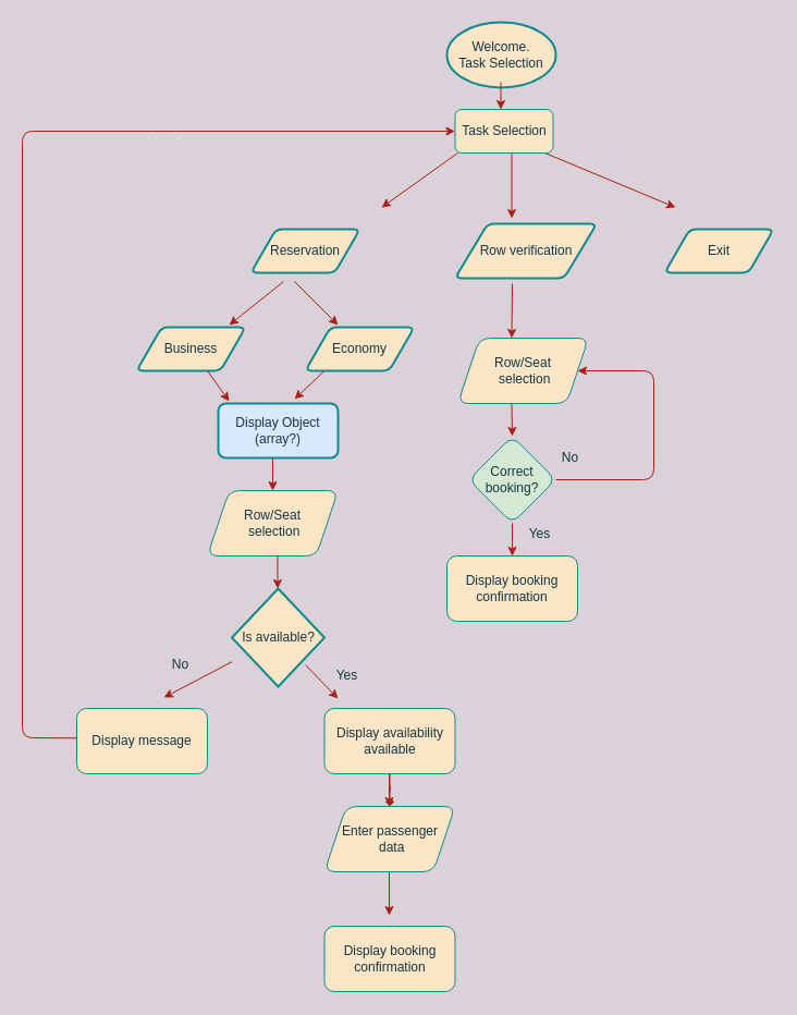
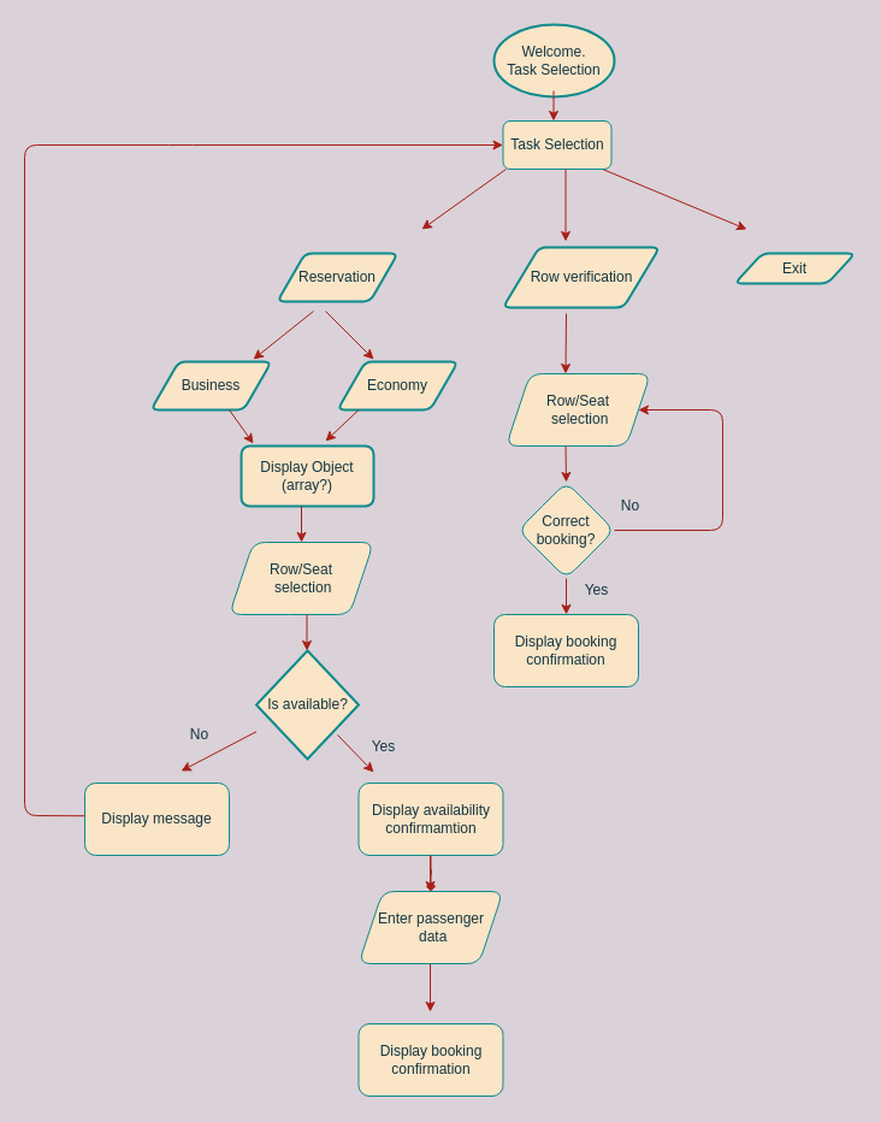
  <mxCell id="0" />
  <mxCell id="1" parent="0" />
  <mxCell id="2" value="Welcome.&lt;br&gt;Task Selection" style="strokeWidth=2;html=1;shape=mxgraph.flowchart.start_1;whiteSpace=wrap;rounded=1;fillColor=#FAE5C7;strokeColor=#0F8B8D;fontColor=#143642;" parent="1" vertex="1"><mxGeometry x="410" y="20" width="100" height="60" as="geometry" /></mxCell>
  <mxCell id="3" value="" style="endArrow=classic;html=1;exitX=1;exitY=0.5;exitDx=0;exitDy=0;exitPerimeter=0;labelBackgroundColor=#DAD2D8;strokeColor=#A8201A;fontColor=#143642;" parent="1" edge="1"><mxGeometry width="50" height="50" relative="1" as="geometry"><mxPoint x="420" y="140" as="sourcePoint" /><mxPoint x="350" y="190" as="targetPoint" /></mxGeometry></mxCell>
- <mxCell id="4" value="Exit" style="shape=parallelogram;html=1;strokeWidth=2;perimeter=parallelogramPerimeter;whiteSpace=wrap;arcSize=12;size=0.23;rounded=1;fillColor=#FAE5C7;strokeColor=#0F8B8D;fontColor=#143642;" parent="1" vertex="1"><mxGeometry x="610" y="210" width="100" height="40" as="geometry" /></mxCell>
- <mxCell id="5" value="Display Object (array?)" style="whiteSpace=wrap;html=1;absoluteArcSize=1;arcSize=14;strokeWidth=2;rounded=1;fillColor=#dae8fc;strokeColor=#0F8B8D;fontColor=#143642;" parent="1" vertex="1"><mxGeometry x="200" y="370" width="110" height="50" as="geometry" /></mxCell>
+ <mxCell id="4" value="Exit" style="shape=parallelogram;html=1;strokeWidth=2;perimeter=parallelogramPerimeter;whiteSpace=wrap;arcSize=12;size=0.23;rounded=1;fillColor=#FAE5C7;strokeColor=#0F8B8D;fontColor=#143642;" parent="1" vertex="1"><mxGeometry x="610" y="210" width="100" height="25" as="geometry" /></mxCell>
+ <mxCell id="5" value="Display Object (array?)" style="whiteSpace=wrap;html=1;absoluteArcSize=1;arcSize=14;strokeWidth=2;rounded=1;fillColor=#FAE5C7;strokeColor=#0F8B8D;fontColor=#143642;" parent="1" vertex="1"><mxGeometry x="200" y="370" width="110" height="50" as="geometry" /></mxCell>
  <mxCell id="6" value="" style="endArrow=classic;html=1;exitX=1;exitY=0.5;exitDx=0;exitDy=0;exitPerimeter=0;labelBackgroundColor=#DAD2D8;strokeColor=#A8201A;fontColor=#143642;" parent="1" edge="1"><mxGeometry width="50" height="50" relative="1" as="geometry"><mxPoint x="469.5" y="140" as="sourcePoint" /><mxPoint x="469.5" y="200" as="targetPoint" /></mxGeometry></mxCell>
  <mxCell id="7" value="" style="endArrow=classic;html=1;labelBackgroundColor=#DAD2D8;strokeColor=#A8201A;fontColor=#143642;" parent="1" edge="1"><mxGeometry width="50" height="50" relative="1" as="geometry"><mxPoint x="500" y="140" as="sourcePoint" /><mxPoint x="620" y="190" as="targetPoint" /></mxGeometry></mxCell>
  <mxCell id="8" value="" style="endArrow=classic;html=1;labelBackgroundColor=#DAD2D8;strokeColor=#A8201A;fontColor=#143642;" parent="1" edge="1" source="19"><mxGeometry width="50" height="50" relative="1" as="geometry"><mxPoint x="180" y="620" as="sourcePoint" /><mxPoint x="150" y="640" as="targetPoint" /></mxGeometry></mxCell>
  <mxCell id="9" value="Row verification" style="shape=parallelogram;html=1;strokeWidth=2;perimeter=parallelogramPerimeter;whiteSpace=wrap;arcSize=12;size=0.23;rounded=1;fillColor=#FAE5C7;strokeColor=#0F8B8D;fontColor=#143642;" vertex="1" parent="1"><mxGeometry x="417.5" y="205" width="130" height="50" as="geometry" /></mxCell>
  <mxCell id="10" value="Reservation" style="shape=parallelogram;html=1;strokeWidth=2;perimeter=parallelogramPerimeter;whiteSpace=wrap;arcSize=12;size=0.23;rounded=1;fillColor=#FAE5C7;strokeColor=#0F8B8D;fontColor=#143642;" vertex="1" parent="1"><mxGeometry x="230" y="210" width="100" height="40" as="geometry" /></mxCell>
  <mxCell id="11" value="" style="endArrow=classic;html=1;exitX=1;exitY=0.5;exitDx=0;exitDy=0;exitPerimeter=0;labelBackgroundColor=#DAD2D8;strokeColor=#A8201A;fontColor=#143642;" edge="1" parent="1"><mxGeometry width="50" height="50" relative="1" as="geometry"><mxPoint x="459.5" y="75" as="sourcePoint" /><mxPoint x="459.5" y="100" as="targetPoint" /></mxGeometry></mxCell>
  <mxCell id="12" value="" style="endArrow=classic;html=1;exitX=1;exitY=0.5;exitDx=0;exitDy=0;exitPerimeter=0;labelBackgroundColor=#DAD2D8;strokeColor=#A8201A;fontColor=#143642;" edge="1" parent="1"><mxGeometry width="50" height="50" relative="1" as="geometry"><mxPoint x="280" y="610" as="sourcePoint" /><mxPoint x="310" y="641" as="targetPoint" /></mxGeometry></mxCell>
  <mxCell id="13" value="" style="endArrow=classic;html=1;exitX=1;exitY=0.5;exitDx=0;exitDy=0;exitPerimeter=0;entryX=0.85;entryY=0;entryDx=0;entryDy=0;entryPerimeter=0;labelBackgroundColor=#DAD2D8;strokeColor=#A8201A;fontColor=#143642;" edge="1" parent="1"><mxGeometry width="50" height="50" relative="1" as="geometry"><mxPoint x="260" y="258" as="sourcePoint" /><mxPoint x="210" y="298" as="targetPoint" /></mxGeometry></mxCell>
  <mxCell id="14" value="" style="endArrow=classic;html=1;exitX=1;exitY=0.5;exitDx=0;exitDy=0;exitPerimeter=0;labelBackgroundColor=#DAD2D8;strokeColor=#A8201A;fontColor=#143642;" edge="1" parent="1"><mxGeometry width="50" height="50" relative="1" as="geometry"><mxPoint x="270" y="258" as="sourcePoint" /><mxPoint x="310" y="298" as="targetPoint" /></mxGeometry></mxCell>
  <mxCell id="15" value="" style="endArrow=classic;html=1;exitX=1;exitY=0.5;exitDx=0;exitDy=0;exitPerimeter=0;labelBackgroundColor=#DAD2D8;strokeColor=#A8201A;fontColor=#143642;" edge="1" parent="1" target="18"><mxGeometry width="50" height="50" relative="1" as="geometry"><mxPoint x="250" y="420" as="sourcePoint" /><mxPoint x="250" y="480" as="targetPoint" /></mxGeometry></mxCell>
  <mxCell id="16" value="Economy" style="shape=parallelogram;html=1;strokeWidth=2;perimeter=parallelogramPerimeter;whiteSpace=wrap;arcSize=12;size=0.23;rounded=1;fillColor=#FAE5C7;strokeColor=#0F8B8D;fontColor=#143642;" vertex="1" parent="1"><mxGeometry x="280" y="300" width="100" height="40" as="geometry" /></mxCell>
  <mxCell id="17" value="Business" style="shape=parallelogram;html=1;strokeWidth=2;perimeter=parallelogramPerimeter;whiteSpace=wrap;arcSize=12;size=0.23;rounded=1;fillColor=#FAE5C7;strokeColor=#0F8B8D;fontColor=#143642;" vertex="1" parent="1"><mxGeometry x="125" y="300" width="100" height="40" as="geometry" /></mxCell>
  <mxCell id="18" value="Row/Seat&lt;br&gt;&amp;nbsp;selection&lt;br&gt;" style="shape=parallelogram;perimeter=parallelogramPerimeter;whiteSpace=wrap;html=1;fixedSize=1;rounded=1;fillColor=#FAE5C7;strokeColor=#0F8B8D;fontColor=#143642;" vertex="1" parent="1"><mxGeometry x="190" y="450" width="120" height="60" as="geometry" /></mxCell>
  <mxCell id="19" value="Is available?" style="strokeWidth=2;html=1;shape=mxgraph.flowchart.decision;whiteSpace=wrap;rounded=1;fillColor=#FAE5C7;strokeColor=#0F8B8D;fontColor=#143642;" vertex="1" parent="1"><mxGeometry x="212.5" y="540" width="85" height="90" as="geometry" /></mxCell>
  <mxCell id="20" value="Display message" style="whiteSpace=wrap;html=1;rounded=1;fillColor=#FAE5C7;strokeColor=#0F8B8D;fontColor=#143642;" vertex="1" parent="1"><mxGeometry x="70" y="650" width="120" height="60" as="geometry" /></mxCell>
  <mxCell id="21" value="" style="edgeStyle=orthogonalEdgeStyle;orthogonalLoop=1;jettySize=auto;html=1;labelBackgroundColor=#DAD2D8;strokeColor=#A8201A;fontColor=#143642;endArrow=diamond;" edge="1" parent="1" source="22" target="31"><mxGeometry relative="1" as="geometry" /></mxCell>
- <mxCell id="22" value="Display availability available" style="whiteSpace=wrap;html=1;rounded=1;fillColor=#FAE5C7;strokeColor=#0F8B8D;fontColor=#143642;" vertex="1" parent="1"><mxGeometry x="297.5" y="650" width="120" height="60" as="geometry" /></mxCell>
+ <mxCell id="22" value="Display availability confirmamtion" style="whiteSpace=wrap;html=1;rounded=1;fillColor=#FAE5C7;strokeColor=#0F8B8D;fontColor=#143642;" vertex="1" parent="1"><mxGeometry x="297.5" y="650" width="120" height="60" as="geometry" /></mxCell>
  <mxCell id="23" value="No" style="text;html=1;align=center;verticalAlign=middle;resizable=0;points=[];autosize=1;rounded=1;fontColor=#143642;" vertex="1" parent="1"><mxGeometry x="150" y="600" width="30" height="20" as="geometry" /></mxCell>
  <mxCell id="24" value="Yes" style="text;html=1;align=center;verticalAlign=middle;resizable=0;points=[];autosize=1;rounded=1;fontColor=#143642;" vertex="1" parent="1"><mxGeometry x="297.5" y="610" width="40" height="20" as="geometry" /></mxCell>
  <mxCell id="25" value="" style="endArrow=classic;html=1;labelBackgroundColor=#DAD2D8;strokeColor=#A8201A;fontColor=#143642;" edge="1" parent="1"><mxGeometry width="50" height="50" relative="1" as="geometry"><mxPoint x="254.5" y="510" as="sourcePoint" /><mxPoint x="254.5" y="540" as="targetPoint" /></mxGeometry></mxCell>
  <mxCell id="26" value="" style="endArrow=classic;html=1;entryX=0;entryY=0.5;entryDx=0;entryDy=0;labelBackgroundColor=#DAD2D8;strokeColor=#A8201A;fontColor=#143642;" edge="1" parent="1" target="27"><mxGeometry width="50" height="50" relative="1" as="geometry"><mxPoint x="70" y="677.262" as="sourcePoint" /><mxPoint x="660" y="160" as="targetPoint" /><Array as="points"><mxPoint x="20" y="677" /><mxPoint x="20" y="120" /><mxPoint x="150" y="120" /></Array></mxGeometry></mxCell>
  <mxCell id="27" value="&lt;span&gt;Task Selection&lt;/span&gt;" style="whiteSpace=wrap;html=1;rounded=1;fillColor=#FAE5C7;strokeColor=#0F8B8D;fontColor=#143642;" vertex="1" parent="1"><mxGeometry x="417.5" y="100" width="90" height="40" as="geometry" /></mxCell>
  <mxCell id="28" value="" style="endArrow=classic;html=1;entryX=0.091;entryY=-0.04;entryDx=0;entryDy=0;entryPerimeter=0;labelBackgroundColor=#DAD2D8;strokeColor=#A8201A;fontColor=#143642;" edge="1" parent="1" target="5"><mxGeometry width="50" height="50" relative="1" as="geometry"><mxPoint x="190" y="340" as="sourcePoint" /><mxPoint x="210" y="360" as="targetPoint" /></mxGeometry></mxCell>
  <mxCell id="29" value="" style="endArrow=classic;html=1;labelBackgroundColor=#DAD2D8;strokeColor=#A8201A;fontColor=#143642;" edge="1" parent="1"><mxGeometry width="50" height="50" relative="1" as="geometry"><mxPoint x="357" y="780" as="sourcePoint" /><mxPoint x="357" y="840" as="targetPoint" /></mxGeometry></mxCell>
  <mxCell id="30" value="" style="endArrow=classic;html=1;labelBackgroundColor=#DAD2D8;strokeColor=#A8201A;fontColor=#143642;" edge="1" parent="1"><mxGeometry width="50" height="50" relative="1" as="geometry"><mxPoint x="297.5" y="340" as="sourcePoint" /><mxPoint x="270" y="366" as="targetPoint" /></mxGeometry></mxCell>
  <mxCell id="31" value="Enter passenger&lt;br&gt;&amp;nbsp;data" style="shape=parallelogram;perimeter=parallelogramPerimeter;whiteSpace=wrap;html=1;fixedSize=1;rounded=1;fillColor=#FAE5C7;strokeColor=#0F8B8D;fontColor=#143642;" vertex="1" parent="1"><mxGeometry x="297.5" y="740" width="120" height="60" as="geometry" /></mxCell>
  <mxCell id="32" value="Display booking confirmation" style="whiteSpace=wrap;html=1;rounded=1;fillColor=#FAE5C7;strokeColor=#0F8B8D;fontColor=#143642;" vertex="1" parent="1"><mxGeometry x="297.5" y="850" width="120" height="60" as="geometry" /></mxCell>
  <mxCell id="33" value="" style="endArrow=classic;html=1;labelBackgroundColor=#DAD2D8;strokeColor=#A8201A;fontColor=#143642;" edge="1" parent="1"><mxGeometry width="50" height="50" relative="1" as="geometry"><mxPoint x="357" y="710" as="sourcePoint" /><mxPoint x="357" y="740" as="targetPoint" /></mxGeometry></mxCell>
  <mxCell id="34" value="Row/Seat&lt;br&gt;&amp;nbsp;selection&lt;br&gt;" style="shape=parallelogram;perimeter=parallelogramPerimeter;whiteSpace=wrap;html=1;fixedSize=1;rounded=1;fillColor=#FAE5C7;strokeColor=#0F8B8D;fontColor=#143642;" vertex="1" parent="1"><mxGeometry x="420" y="310" width="120" height="60" as="geometry" /></mxCell>
  <mxCell id="35" value="Display booking confirmation" style="whiteSpace=wrap;html=1;rounded=1;fillColor=#FAE5C7;strokeColor=#0F8B8D;fontColor=#143642;" vertex="1" parent="1"><mxGeometry x="410" y="510" width="120" height="60" as="geometry" /></mxCell>
- <mxCell id="36" value="Correct booking?" style="rhombus;whiteSpace=wrap;html=1;rounded=1;fillColor=#d5e8d4;strokeColor=#0F8B8D;fontColor=#143642;" vertex="1" parent="1"><mxGeometry x="430" y="400" width="80" height="80" as="geometry" /></mxCell>
+ <mxCell id="36" value="Correct booking?" style="rhombus;whiteSpace=wrap;html=1;rounded=1;fillColor=#FAE5C7;strokeColor=#0F8B8D;fontColor=#143642;" vertex="1" parent="1"><mxGeometry x="430" y="400" width="80" height="80" as="geometry" /></mxCell>
  <mxCell id="37" value="Yes" style="text;html=1;align=center;verticalAlign=middle;resizable=0;points=[];autosize=1;rounded=1;fontColor=#143642;" vertex="1" parent="1"><mxGeometry x="475" y="480" width="40" height="20" as="geometry" /></mxCell>
  <mxCell id="38" value="No" style="text;html=1;align=center;verticalAlign=middle;resizable=0;points=[];autosize=1;rounded=1;fontColor=#143642;" vertex="1" parent="1"><mxGeometry x="507.5" y="410" width="30" height="20" as="geometry" /></mxCell>
  <mxCell id="39" value="" style="endArrow=classic;html=1;entryX=0.5;entryY=0;entryDx=0;entryDy=0;labelBackgroundColor=#DAD2D8;strokeColor=#A8201A;fontColor=#143642;" edge="1" parent="1" source="36" target="35"><mxGeometry width="50" height="50" relative="1" as="geometry"><mxPoint x="520" y="430" as="sourcePoint" /><mxPoint x="510" y="460" as="targetPoint" /></mxGeometry></mxCell>
  <mxCell id="40" value="" style="endArrow=classic;html=1;exitX=1;exitY=0.5;exitDx=0;exitDy=0;entryX=1;entryY=0.5;entryDx=0;entryDy=0;labelBackgroundColor=#DAD2D8;strokeColor=#A8201A;fontColor=#143642;" edge="1" parent="1" source="36" target="34"><mxGeometry width="50" height="50" relative="1" as="geometry"><mxPoint x="530" y="464" as="sourcePoint" /><mxPoint x="610" y="330" as="targetPoint" /><Array as="points"><mxPoint x="600" y="440" /><mxPoint x="600" y="340" /></Array></mxGeometry></mxCell>
  <mxCell id="41" value="" style="endArrow=classic;html=1;labelBackgroundColor=#DAD2D8;strokeColor=#A8201A;fontColor=#143642;" edge="1" parent="1"><mxGeometry width="50" height="50" relative="1" as="geometry"><mxPoint x="470" y="260" as="sourcePoint" /><mxPoint x="469.5" y="310" as="targetPoint" /></mxGeometry></mxCell>
  <mxCell id="42" value="" style="endArrow=classic;html=1;labelBackgroundColor=#DAD2D8;strokeColor=#A8201A;fontColor=#143642;" edge="1" parent="1"><mxGeometry width="50" height="50" relative="1" as="geometry"><mxPoint x="469.5" y="370" as="sourcePoint" /><mxPoint x="470" y="400" as="targetPoint" /></mxGeometry></mxCell>
